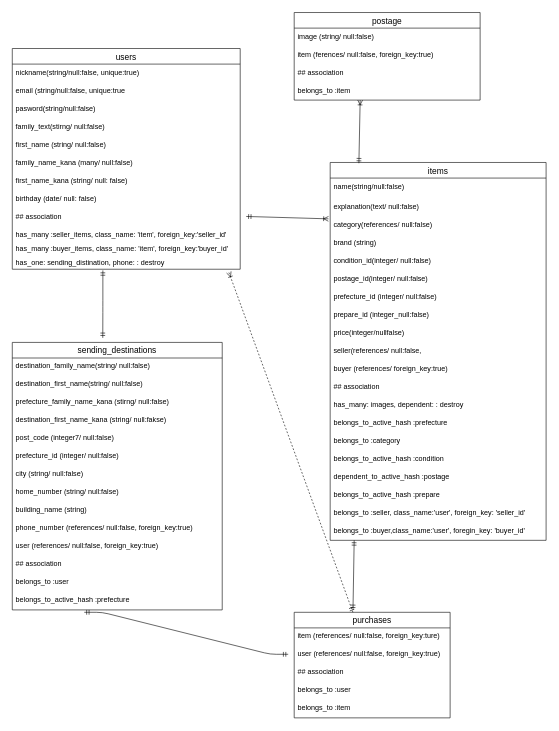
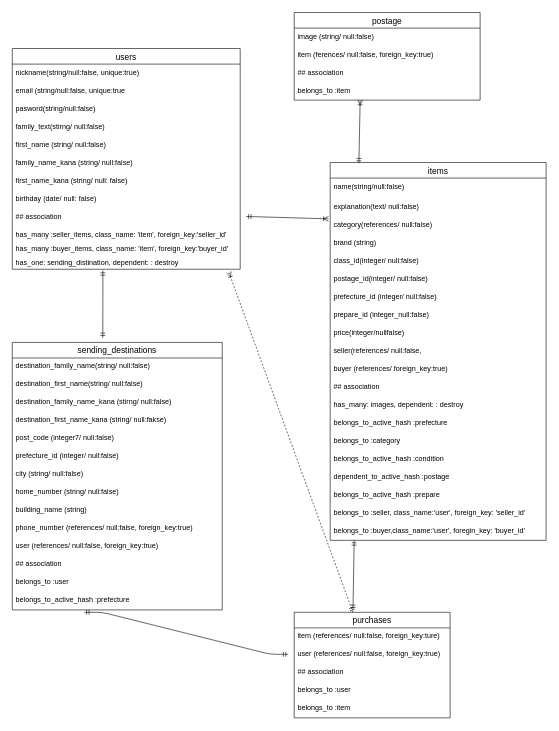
  <mxCell id="0" />
  <mxCell id="1" parent="0" />
  <mxCell id="2" value="" style="fontSize=12;html=1;endArrow=ERmandOne;startArrow=ERmandOne;exitX=0.431;exitY=-0.017;exitDx=0;exitDy=0;exitPerimeter=0;" edge="1" parent="1" source="37"><mxGeometry width="100" height="100" relative="1" as="geometry"><mxPoint x="170" y="580" as="sourcePoint" /><mxPoint x="171" y="450" as="targetPoint" /><Array as="points"><mxPoint x="171" y="510" /><mxPoint x="171" y="450" /></Array></mxGeometry></mxCell>
  <mxCell id="3" value="items" style="swimlane;fontStyle=0;childLayout=stackLayout;horizontal=1;startSize=26;horizontalStack=0;resizeParent=1;resizeParentMax=0;resizeLast=0;collapsible=1;marginBottom=0;align=center;fontSize=14;" parent="1" vertex="1"><mxGeometry x="550" y="270" width="360" height="630" as="geometry" /></mxCell>
  <mxCell id="4" value="name(string/null:false)" style="text;strokeColor=none;fillColor=none;spacingLeft=4;spacingRight=4;overflow=hidden;rotatable=0;points=[[0,0.5],[1,0.5]];portConstraint=eastwest;fontSize=12;" parent="3" vertex="1"><mxGeometry y="26" width="360" height="34" as="geometry" /></mxCell>
  <mxCell id="5" value="explanation(text/ null:false)" style="text;strokeColor=none;fillColor=none;spacingLeft=4;spacingRight=4;overflow=hidden;rotatable=0;points=[[0,0.5],[1,0.5]];portConstraint=eastwest;fontSize=12;" parent="3" vertex="1"><mxGeometry y="60" width="360" height="30" as="geometry" /></mxCell>
  <mxCell id="6" value="category(references/ null:false)" style="text;strokeColor=none;fillColor=none;spacingLeft=4;spacingRight=4;overflow=hidden;rotatable=0;points=[[0,0.5],[1,0.5]];portConstraint=eastwest;fontSize=12;" parent="3" vertex="1"><mxGeometry y="90" width="360" height="30" as="geometry" /></mxCell>
  <mxCell id="7" value="brand (string)" style="text;strokeColor=none;fillColor=none;spacingLeft=4;spacingRight=4;overflow=hidden;rotatable=0;points=[[0,0.5],[1,0.5]];portConstraint=eastwest;fontSize=12;" vertex="1" parent="3"><mxGeometry y="120" width="360" height="30" as="geometry" /></mxCell>
- <mxCell id="8" value="condition_id(integer/ null:false)" style="text;strokeColor=none;fillColor=none;spacingLeft=4;spacingRight=4;overflow=hidden;rotatable=0;points=[[0,0.5],[1,0.5]];portConstraint=eastwest;fontSize=12;" vertex="1" parent="3"><mxGeometry y="150" width="360" height="30" as="geometry" /></mxCell>
+ <mxCell id="8" value="class_id(integer/ null:false)" style="text;strokeColor=none;fillColor=none;spacingLeft=4;spacingRight=4;overflow=hidden;rotatable=0;points=[[0,0.5],[1,0.5]];portConstraint=eastwest;fontSize=12;" vertex="1" parent="3"><mxGeometry y="150" width="360" height="30" as="geometry" /></mxCell>
  <mxCell id="9" value="postage_id(integer/ null:false)" style="text;strokeColor=none;fillColor=none;spacingLeft=4;spacingRight=4;overflow=hidden;rotatable=0;points=[[0,0.5],[1,0.5]];portConstraint=eastwest;fontSize=12;" vertex="1" parent="3"><mxGeometry y="180" width="360" height="30" as="geometry" /></mxCell>
  <mxCell id="10" value="prefecture_id (integer/ null:false)" style="text;strokeColor=none;fillColor=none;spacingLeft=4;spacingRight=4;overflow=hidden;rotatable=0;points=[[0,0.5],[1,0.5]];portConstraint=eastwest;fontSize=12;" vertex="1" parent="3"><mxGeometry y="210" width="360" height="30" as="geometry" /></mxCell>
  <mxCell id="11" value="prepare_id (integer_null:false)" style="text;strokeColor=none;fillColor=none;spacingLeft=4;spacingRight=4;overflow=hidden;rotatable=0;points=[[0,0.5],[1,0.5]];portConstraint=eastwest;fontSize=12;" vertex="1" parent="3"><mxGeometry y="240" width="360" height="30" as="geometry" /></mxCell>
  <mxCell id="12" value="price(integer/nullfalse)" style="text;strokeColor=none;fillColor=none;spacingLeft=4;spacingRight=4;overflow=hidden;rotatable=0;points=[[0,0.5],[1,0.5]];portConstraint=eastwest;fontSize=12;" vertex="1" parent="3"><mxGeometry y="270" width="360" height="30" as="geometry" /></mxCell>
  <mxCell id="13" value="seller(references/ null:false, " style="text;strokeColor=none;fillColor=none;spacingLeft=4;spacingRight=4;overflow=hidden;rotatable=0;points=[[0,0.5],[1,0.5]];portConstraint=eastwest;fontSize=12;" vertex="1" parent="3"><mxGeometry y="300" width="360" height="30" as="geometry" /></mxCell>
  <mxCell id="14" value="buyer (references/ foreign_key:true)" style="text;strokeColor=none;fillColor=none;spacingLeft=4;spacingRight=4;overflow=hidden;rotatable=0;points=[[0,0.5],[1,0.5]];portConstraint=eastwest;fontSize=12;" vertex="1" parent="3"><mxGeometry y="330" width="360" height="30" as="geometry" /></mxCell>
  <mxCell id="15" value="## association" style="text;strokeColor=none;fillColor=none;spacingLeft=4;spacingRight=4;overflow=hidden;rotatable=0;points=[[0,0.5],[1,0.5]];portConstraint=eastwest;fontSize=12;" vertex="1" parent="3"><mxGeometry y="360" width="360" height="30" as="geometry" /></mxCell>
  <mxCell id="16" value="has_many: images, dependent: : destroy" style="text;strokeColor=none;fillColor=none;spacingLeft=4;spacingRight=4;overflow=hidden;rotatable=0;points=[[0,0.5],[1,0.5]];portConstraint=eastwest;fontSize=12;" vertex="1" parent="3"><mxGeometry y="390" width="360" height="30" as="geometry" /></mxCell>
  <mxCell id="17" value="belongs_to_active_hash :prefecture" style="text;strokeColor=none;fillColor=none;spacingLeft=4;spacingRight=4;overflow=hidden;rotatable=0;points=[[0,0.5],[1,0.5]];portConstraint=eastwest;fontSize=12;" vertex="1" parent="3"><mxGeometry y="420" width="360" height="30" as="geometry" /></mxCell>
  <mxCell id="18" value="belongs_to :category" style="text;strokeColor=none;fillColor=none;spacingLeft=4;spacingRight=4;overflow=hidden;rotatable=0;points=[[0,0.5],[1,0.5]];portConstraint=eastwest;fontSize=12;" vertex="1" parent="3"><mxGeometry y="450" width="360" height="30" as="geometry" /></mxCell>
  <mxCell id="19" value="belongs_to_active_hash :condition" style="text;strokeColor=none;fillColor=none;spacingLeft=4;spacingRight=4;overflow=hidden;rotatable=0;points=[[0,0.5],[1,0.5]];portConstraint=eastwest;fontSize=12;" vertex="1" parent="3"><mxGeometry y="480" width="360" height="30" as="geometry" /></mxCell>
  <mxCell id="20" value="dependent_to_active_hash :postage" style="text;strokeColor=none;fillColor=none;spacingLeft=4;spacingRight=4;overflow=hidden;rotatable=0;points=[[0,0.5],[1,0.5]];portConstraint=eastwest;fontSize=12;" vertex="1" parent="3"><mxGeometry y="510" width="360" height="30" as="geometry" /></mxCell>
  <mxCell id="21" value="belongs_to_active_hash :prepare" style="text;strokeColor=none;fillColor=none;spacingLeft=4;spacingRight=4;overflow=hidden;rotatable=0;points=[[0,0.5],[1,0.5]];portConstraint=eastwest;fontSize=12;" vertex="1" parent="3"><mxGeometry y="540" width="360" height="30" as="geometry" /></mxCell>
  <mxCell id="22" value="belongs_to :seller, class_name:'user', foreign_key: 'seller_id'" style="text;strokeColor=none;fillColor=none;spacingLeft=4;spacingRight=4;overflow=hidden;rotatable=0;points=[[0,0.5],[1,0.5]];portConstraint=eastwest;fontSize=12;" vertex="1" parent="3"><mxGeometry y="570" width="360" height="30" as="geometry" /></mxCell>
  <mxCell id="23" value="belongs_to :buyer,class_name:'user', foregin_key: 'buyer_id'" style="text;strokeColor=none;fillColor=none;spacingLeft=4;spacingRight=4;overflow=hidden;rotatable=0;points=[[0,0.5],[1,0.5]];portConstraint=eastwest;fontSize=12;" vertex="1" parent="3"><mxGeometry y="600" width="360" height="30" as="geometry" /></mxCell>
  <mxCell id="24" value="users" style="swimlane;fontStyle=0;childLayout=stackLayout;horizontal=1;startSize=26;horizontalStack=0;resizeParent=1;resizeParentMax=0;resizeLast=0;collapsible=1;marginBottom=0;align=center;fontSize=14;" parent="1" vertex="1"><mxGeometry x="20" y="80" width="380" height="368" as="geometry"><mxRectangle x="100" y="150" width="70" height="26" as="alternateBounds" /></mxGeometry></mxCell>
  <mxCell id="25" value="nickname(string/null:false, unique:true)" style="text;strokeColor=none;fillColor=none;spacingLeft=4;spacingRight=4;overflow=hidden;rotatable=0;points=[[0,0.5],[1,0.5]];portConstraint=eastwest;fontSize=12;" vertex="1" parent="24"><mxGeometry y="26" width="380" height="30" as="geometry" /></mxCell>
  <mxCell id="26" value="email (string/null:false, unique:true&#10;" style="text;strokeColor=none;fillColor=none;spacingLeft=4;spacingRight=4;overflow=hidden;rotatable=0;points=[[0,0.5],[1,0.5]];portConstraint=eastwest;fontSize=12;" parent="24" vertex="1"><mxGeometry y="56" width="380" height="30" as="geometry" /></mxCell>
  <mxCell id="27" value="pasword(string/null:false)" style="text;strokeColor=none;fillColor=none;spacingLeft=4;spacingRight=4;overflow=hidden;rotatable=0;points=[[0,0.5],[1,0.5]];portConstraint=eastwest;fontSize=12;" vertex="1" parent="24"><mxGeometry y="86" width="380" height="30" as="geometry" /></mxCell>
  <mxCell id="28" value="family_text(stirng/ null:false)" style="text;strokeColor=none;fillColor=none;spacingLeft=4;spacingRight=4;overflow=hidden;rotatable=0;points=[[0,0.5],[1,0.5]];portConstraint=eastwest;fontSize=12;" vertex="1" parent="24"><mxGeometry y="116" width="380" height="30" as="geometry" /></mxCell>
  <mxCell id="29" value="first_name (string/ null:false)" style="text;strokeColor=none;fillColor=none;spacingLeft=4;spacingRight=4;overflow=hidden;rotatable=0;points=[[0,0.5],[1,0.5]];portConstraint=eastwest;fontSize=12;" vertex="1" parent="24"><mxGeometry y="146" width="380" height="30" as="geometry" /></mxCell>
- <mxCell id="30" value="family_name_kana (many/ null:false)" style="text;strokeColor=none;fillColor=none;spacingLeft=4;spacingRight=4;overflow=hidden;rotatable=0;points=[[0,0.5],[1,0.5]];portConstraint=eastwest;fontSize=12;" vertex="1" parent="24"><mxGeometry y="176" width="380" height="30" as="geometry" /></mxCell>
+ <mxCell id="30" value="family_name_kana (string/ null:false)" style="text;strokeColor=none;fillColor=none;spacingLeft=4;spacingRight=4;overflow=hidden;rotatable=0;points=[[0,0.5],[1,0.5]];portConstraint=eastwest;fontSize=12;" vertex="1" parent="24"><mxGeometry y="176" width="380" height="30" as="geometry" /></mxCell>
  <mxCell id="31" value="first_name_kana (string/ null: false)" style="text;strokeColor=none;fillColor=none;spacingLeft=4;spacingRight=4;overflow=hidden;rotatable=0;points=[[0,0.5],[1,0.5]];portConstraint=eastwest;fontSize=12;" vertex="1" parent="24"><mxGeometry y="206" width="380" height="30" as="geometry" /></mxCell>
  <mxCell id="32" value="birthday (date/ null: false)" style="text;strokeColor=none;fillColor=none;spacingLeft=4;spacingRight=4;overflow=hidden;rotatable=0;points=[[0,0.5],[1,0.5]];portConstraint=eastwest;fontSize=12;" vertex="1" parent="24"><mxGeometry y="236" width="380" height="30" as="geometry" /></mxCell>
  <mxCell id="33" value="## association" style="text;strokeColor=none;fillColor=none;spacingLeft=4;spacingRight=4;overflow=hidden;rotatable=0;points=[[0,0.5],[1,0.5]];portConstraint=eastwest;fontSize=12;" vertex="1" parent="24"><mxGeometry y="266" width="380" height="30" as="geometry" /></mxCell>
  <mxCell id="34" value="has_many :seller_items, class_name: 'item', foreign_key:'seller_id'" style="text;strokeColor=none;fillColor=none;spacingLeft=4;spacingRight=4;overflow=hidden;rotatable=0;points=[[0,0.5],[1,0.5]];portConstraint=eastwest;fontSize=12;" vertex="1" parent="24"><mxGeometry y="296" width="380" height="24" as="geometry" /></mxCell>
  <mxCell id="35" value="has_many :buyer_items, class_name: 'item', foreign_key:'buyer_id'" style="text;strokeColor=none;fillColor=none;spacingLeft=4;spacingRight=4;overflow=hidden;rotatable=0;points=[[0,0.5],[1,0.5]];portConstraint=eastwest;fontSize=12;" vertex="1" parent="24"><mxGeometry y="320" width="380" height="24" as="geometry" /></mxCell>
- <mxCell id="36" value="has_one: sending_distination, phone: : destroy" style="text;strokeColor=none;fillColor=none;spacingLeft=4;spacingRight=4;overflow=hidden;rotatable=0;points=[[0,0.5],[1,0.5]];portConstraint=eastwest;fontSize=12;" vertex="1" parent="24"><mxGeometry y="344" width="380" height="24" as="geometry" /></mxCell>
+ <mxCell id="36" value="has_one: sending_distination, dependent: : destroy" style="text;strokeColor=none;fillColor=none;spacingLeft=4;spacingRight=4;overflow=hidden;rotatable=0;points=[[0,0.5],[1,0.5]];portConstraint=eastwest;fontSize=12;" vertex="1" parent="24"><mxGeometry y="344" width="380" height="24" as="geometry" /></mxCell>
  <mxCell id="37" value="sending_destinations" style="swimlane;fontStyle=0;childLayout=stackLayout;horizontal=1;startSize=26;horizontalStack=0;resizeParent=1;resizeParentMax=0;resizeLast=0;collapsible=1;marginBottom=0;align=center;fontSize=14;" parent="1" vertex="1"><mxGeometry x="20" y="570" width="350" height="446" as="geometry" /></mxCell>
  <mxCell id="38" value="destination_family_name(string/ null:false)&#10;" style="text;strokeColor=none;fillColor=none;spacingLeft=4;spacingRight=4;overflow=hidden;rotatable=0;points=[[0,0.5],[1,0.5]];portConstraint=eastwest;fontSize=12;" parent="37" vertex="1"><mxGeometry y="26" width="350" height="30" as="geometry" /></mxCell>
  <mxCell id="39" value="destination_first_name(string/ null:false)" style="text;strokeColor=none;fillColor=none;spacingLeft=4;spacingRight=4;overflow=hidden;rotatable=0;points=[[0,0.5],[1,0.5]];portConstraint=eastwest;fontSize=12;" parent="37" vertex="1"><mxGeometry y="56" width="350" height="30" as="geometry" /></mxCell>
- <mxCell id="40" value="prefecture_family_name_kana (stirng/ null:false)" style="text;strokeColor=none;fillColor=none;spacingLeft=4;spacingRight=4;overflow=hidden;rotatable=0;points=[[0,0.5],[1,0.5]];portConstraint=eastwest;fontSize=12;" parent="37" vertex="1"><mxGeometry y="86" width="350" height="30" as="geometry" /></mxCell>
+ <mxCell id="40" value="destination_family_name_kana (stirng/ null:false)" style="text;strokeColor=none;fillColor=none;spacingLeft=4;spacingRight=4;overflow=hidden;rotatable=0;points=[[0,0.5],[1,0.5]];portConstraint=eastwest;fontSize=12;" parent="37" vertex="1"><mxGeometry y="86" width="350" height="30" as="geometry" /></mxCell>
  <mxCell id="41" value="destination_first_name_kana (string/ null:fakse)" style="text;strokeColor=none;fillColor=none;spacingLeft=4;spacingRight=4;overflow=hidden;rotatable=0;points=[[0,0.5],[1,0.5]];portConstraint=eastwest;fontSize=12;" vertex="1" parent="37"><mxGeometry y="116" width="350" height="30" as="geometry" /></mxCell>
  <mxCell id="42" value="post_code (integer7/ null:false)" style="text;strokeColor=none;fillColor=none;spacingLeft=4;spacingRight=4;overflow=hidden;rotatable=0;points=[[0,0.5],[1,0.5]];portConstraint=eastwest;fontSize=12;" vertex="1" parent="37"><mxGeometry y="146" width="350" height="30" as="geometry" /></mxCell>
  <mxCell id="43" value="prefecture_id (integer/ null:false)" style="text;strokeColor=none;fillColor=none;spacingLeft=4;spacingRight=4;overflow=hidden;rotatable=0;points=[[0,0.5],[1,0.5]];portConstraint=eastwest;fontSize=12;" vertex="1" parent="37"><mxGeometry y="176" width="350" height="30" as="geometry" /></mxCell>
  <mxCell id="44" value="city (string/ null:false)" style="text;strokeColor=none;fillColor=none;spacingLeft=4;spacingRight=4;overflow=hidden;rotatable=0;points=[[0,0.5],[1,0.5]];portConstraint=eastwest;fontSize=12;" vertex="1" parent="37"><mxGeometry y="206" width="350" height="30" as="geometry" /></mxCell>
  <mxCell id="45" value="home_number (string/ null:false)" style="text;strokeColor=none;fillColor=none;spacingLeft=4;spacingRight=4;overflow=hidden;rotatable=0;points=[[0,0.5],[1,0.5]];portConstraint=eastwest;fontSize=12;" vertex="1" parent="37"><mxGeometry y="236" width="350" height="30" as="geometry" /></mxCell>
  <mxCell id="46" value="building_name (string)" style="text;strokeColor=none;fillColor=none;spacingLeft=4;spacingRight=4;overflow=hidden;rotatable=0;points=[[0,0.5],[1,0.5]];portConstraint=eastwest;fontSize=12;" vertex="1" parent="37"><mxGeometry y="266" width="350" height="30" as="geometry" /></mxCell>
  <mxCell id="47" value="phone_number (references/ null:false, foreign_key:true)&#10;&#10;&#10;" style="text;strokeColor=none;fillColor=none;spacingLeft=4;spacingRight=4;overflow=hidden;rotatable=0;points=[[0,0.5],[1,0.5]];portConstraint=eastwest;fontSize=12;" vertex="1" parent="37"><mxGeometry y="296" width="350" height="30" as="geometry" /></mxCell>
  <mxCell id="48" value="user (references/ null:false, foreign_key:true)" style="text;strokeColor=none;fillColor=none;spacingLeft=4;spacingRight=4;overflow=hidden;rotatable=0;points=[[0,0.5],[1,0.5]];portConstraint=eastwest;fontSize=12;" vertex="1" parent="37"><mxGeometry y="326" width="350" height="30" as="geometry" /></mxCell>
  <mxCell id="49" value="## association" style="text;strokeColor=none;fillColor=none;spacingLeft=4;spacingRight=4;overflow=hidden;rotatable=0;points=[[0,0.5],[1,0.5]];portConstraint=eastwest;fontSize=12;" vertex="1" parent="37"><mxGeometry y="356" width="350" height="30" as="geometry" /></mxCell>
  <mxCell id="50" value="belongs_to :user" style="text;strokeColor=none;fillColor=none;spacingLeft=4;spacingRight=4;overflow=hidden;rotatable=0;points=[[0,0.5],[1,0.5]];portConstraint=eastwest;fontSize=12;" vertex="1" parent="37"><mxGeometry y="386" width="350" height="30" as="geometry" /></mxCell>
  <mxCell id="51" value="belongs_to_active_hash :prefecture" style="text;strokeColor=none;fillColor=none;spacingLeft=4;spacingRight=4;overflow=hidden;rotatable=0;points=[[0,0.5],[1,0.5]];portConstraint=eastwest;fontSize=12;" vertex="1" parent="37"><mxGeometry y="416" width="350" height="30" as="geometry" /></mxCell>
  <mxCell id="52" value="postage" style="swimlane;fontStyle=0;childLayout=stackLayout;horizontal=1;startSize=26;horizontalStack=0;resizeParent=1;resizeParentMax=0;resizeLast=0;collapsible=1;marginBottom=0;align=center;fontSize=14;" parent="1" vertex="1"><mxGeometry x="490" y="20" width="310" height="146" as="geometry" /></mxCell>
  <mxCell id="53" value="image (string/ null:false)" style="text;strokeColor=none;fillColor=none;spacingLeft=4;spacingRight=4;overflow=hidden;rotatable=0;points=[[0,0.5],[1,0.5]];portConstraint=eastwest;fontSize=12;" parent="52" vertex="1"><mxGeometry y="26" width="310" height="30" as="geometry" /></mxCell>
  <mxCell id="54" value="item (ferences/ null:false, foreign_key:true)" style="text;strokeColor=none;fillColor=none;spacingLeft=4;spacingRight=4;overflow=hidden;rotatable=0;points=[[0,0.5],[1,0.5]];portConstraint=eastwest;fontSize=12;" parent="52" vertex="1"><mxGeometry y="56" width="310" height="30" as="geometry" /></mxCell>
  <mxCell id="55" value="## association" style="text;strokeColor=none;fillColor=none;spacingLeft=4;spacingRight=4;overflow=hidden;rotatable=0;points=[[0,0.5],[1,0.5]];portConstraint=eastwest;fontSize=12;" vertex="1" parent="52"><mxGeometry y="86" width="310" height="30" as="geometry" /></mxCell>
  <mxCell id="56" value="belongs_to :item" style="text;strokeColor=none;fillColor=none;spacingLeft=4;spacingRight=4;overflow=hidden;rotatable=0;points=[[0,0.5],[1,0.5]];portConstraint=eastwest;fontSize=12;" vertex="1" parent="52"><mxGeometry y="116" width="310" height="30" as="geometry" /></mxCell>
  <mxCell id="57" value="purchases" style="swimlane;fontStyle=0;childLayout=stackLayout;horizontal=1;startSize=26;horizontalStack=0;resizeParent=1;resizeParentMax=0;resizeLast=0;collapsible=1;marginBottom=0;align=center;fontSize=14;" vertex="1" parent="1"><mxGeometry x="490" y="1020" width="260" height="176" as="geometry" /></mxCell>
  <mxCell id="58" value="item (references/ null:false, foreign_key:ture)" style="text;strokeColor=none;fillColor=none;spacingLeft=4;spacingRight=4;overflow=hidden;rotatable=0;points=[[0,0.5],[1,0.5]];portConstraint=eastwest;fontSize=12;" vertex="1" parent="57"><mxGeometry y="26" width="260" height="30" as="geometry" /></mxCell>
  <mxCell id="59" value="user (references/ null:false, foreign_key:true)" style="text;strokeColor=none;fillColor=none;spacingLeft=4;spacingRight=4;overflow=hidden;rotatable=0;points=[[0,0.5],[1,0.5]];portConstraint=eastwest;fontSize=12;" vertex="1" parent="57"><mxGeometry y="56" width="260" height="30" as="geometry" /></mxCell>
  <mxCell id="60" value="## association" style="text;strokeColor=none;fillColor=none;spacingLeft=4;spacingRight=4;overflow=hidden;rotatable=0;points=[[0,0.5],[1,0.5]];portConstraint=eastwest;fontSize=12;" vertex="1" parent="57"><mxGeometry y="86" width="260" height="30" as="geometry" /></mxCell>
  <mxCell id="61" value="belongs_to :user" style="text;strokeColor=none;fillColor=none;spacingLeft=4;spacingRight=4;overflow=hidden;rotatable=0;points=[[0,0.5],[1,0.5]];portConstraint=eastwest;fontSize=12;" vertex="1" parent="57"><mxGeometry y="116" width="260" height="30" as="geometry" /></mxCell>
  <mxCell id="62" value="belongs_to :item" style="text;strokeColor=none;fillColor=none;spacingLeft=4;spacingRight=4;overflow=hidden;rotatable=0;points=[[0,0.5],[1,0.5]];portConstraint=eastwest;fontSize=12;" vertex="1" parent="57"><mxGeometry y="146" width="260" height="30" as="geometry" /></mxCell>
  <mxCell id="63" value="" style="fontSize=12;html=1;endArrow=ERmandOne;startArrow=ERmandOne;exitX=0.377;exitY=-0.023;exitDx=0;exitDy=0;exitPerimeter=0;" edge="1" parent="1" source="57"><mxGeometry width="100" height="100" relative="1" as="geometry"><mxPoint x="490" y="1000" as="sourcePoint" /><mxPoint x="590" y="900" as="targetPoint" /></mxGeometry></mxCell>
  <mxCell id="64" value="" style="edgeStyle=entityRelationEdgeStyle;fontSize=12;html=1;endArrow=ERmandOne;startArrow=ERmandOne;" edge="1" parent="1"><mxGeometry width="100" height="100" relative="1" as="geometry"><mxPoint x="140" y="1020" as="sourcePoint" /><mxPoint x="480" y="1090" as="targetPoint" /></mxGeometry></mxCell>
  <mxCell id="65" value="" style="fontSize=12;html=1;endArrow=ERoneToMany;startArrow=ERmandOne;entryX=0.95;entryY=1.208;entryDx=0;entryDy=0;entryPerimeter=0;dashed=1;" edge="1" parent="1" source="57" target="36"><mxGeometry width="100" height="100" relative="1" as="geometry"><mxPoint x="520" y="950" as="sourcePoint" /><mxPoint x="530" y="600" as="targetPoint" /></mxGeometry></mxCell>
  <mxCell id="66" value="" style="fontSize=12;html=1;endArrow=ERoneToMany;startArrow=ERmandOne;exitX=0.133;exitY=0.002;exitDx=0;exitDy=0;exitPerimeter=0;" edge="1" parent="1" source="3"><mxGeometry width="100" height="100" relative="1" as="geometry"><mxPoint x="500" y="266" as="sourcePoint" /><mxPoint x="600" y="166" as="targetPoint" /></mxGeometry></mxCell>
  <mxCell id="67" value="" style="fontSize=12;html=1;endArrow=ERoneToMany;startArrow=ERmandOne;entryX=-0.008;entryY=0.133;entryDx=0;entryDy=0;entryPerimeter=0;" edge="1" parent="1" target="6"><mxGeometry width="100" height="100" relative="1" as="geometry"><mxPoint x="410" y="360" as="sourcePoint" /><mxPoint x="550" y="290" as="targetPoint" /></mxGeometry></mxCell>
